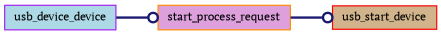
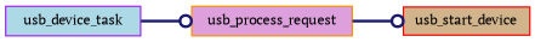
  digraph {
    fontname="PT Serif"
    rankdir=LR
    node [fontname="PT Serif" fontsize=10 shape=record style=filled]
    edge [arrowhead=odot color=midnightblue fontname="PT Serif" fontsize=10 labelfontname="FreeSans.ttf" labelfontsize=10 style=bold]
-   n1 [color=purple fillcolor=lightblue fontcolor=black height=0.2 label=usb_device_device width=0.4]
-   n2 [color=darkorange fillcolor=plum height=0.2 label=start_process_request width=0.4]
+   n1 [color=purple fillcolor=lightblue fontcolor=black height=0.2 label=usb_device_task width=0.4]
+   n2 [color=darkorange fillcolor=plum height=0.2 label=usb_process_request width=0.4]
    n3 [color=red fillcolor=tan height=0.2 label=usb_start_device width=0.4]
    n1 -> n2
    n2 -> n3
  }
